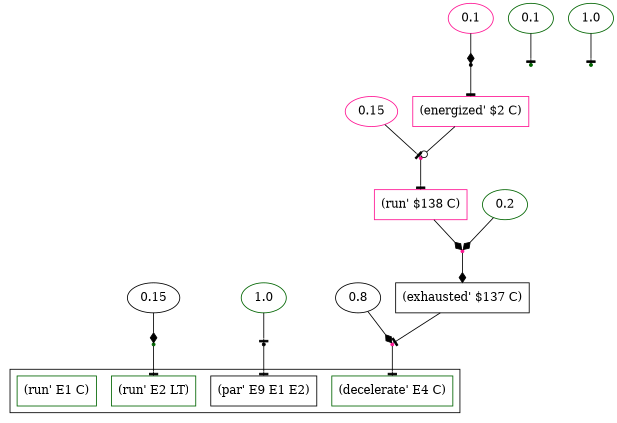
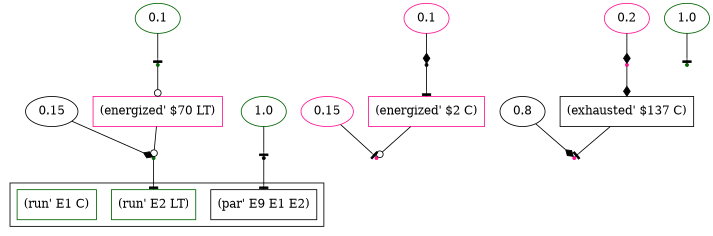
  digraph {
    rankdir=TB
    node [color=darkgreen]
    edge [arrowhead=tee]
    n1 [label="(run' E2 LT)" shape=box]
    n2 [color=black label="(par' E9 E1 E2)" shape=box]
-   n3 [label="(decelerate' E4 C)" shape=box]
    n4 [label="(run' E1 C)" shape=box]
    n5 [color=deeppink label=0.15]
    r0 [color=deeppink shape=point]
-   n7 [color=deeppink label="(run' $138 C)" shape=box]
    n8 [color=deeppink label=0.1]
    r1 [color=black shape=point]
    n10 [color=deeppink label="(energized' $2 C)" shape=box]
    n11 [color=black label=0.15]
    r2 [shape=point]
    n13 [label=0.1]
    r3 [shape=point]
+   n15 [color=deeppink label="(energized' $70 LT)" shape=box]
    n16 [label=1.0]
    r4 [color=black shape=point]
    n18 [color=black label=0.8]
    r5 [color=deeppink shape=point]
-   n20 [label=0.2]
+   n20 [color=deeppink label=0.2]
    r6 [color=deeppink shape=point]
    n22 [color=black label="(exhausted' $137 C)" shape=box]
    n23 [label=1.0]
    r7 [shape=point]
    subgraph cluster_1 {
      n1
      n2
-     n3
      n4
    }
    n5 -> r0
-   r0 -> n7
-   n7 -> r6 [arrowhead=diamond]
    n8 -> r1 [arrowhead=diamond]
    r1 -> n10
    n10 -> r0 [arrowhead=odot]
    n11 -> r2 [arrowhead=diamond]
    r2 -> n1
    n13 -> r3
+   r3 -> n15 [arrowhead=odot]
+   n15 -> r2 [arrowhead=odot]
    n16 -> r4
    r4 -> n2
    n18 -> r5 [arrowhead=diamond]
-   r5 -> n3
    n20 -> r6 [arrowhead=diamond]
    r6 -> n22 [arrowhead=diamond]
    n22 -> r5
    n23 -> r7
  }
